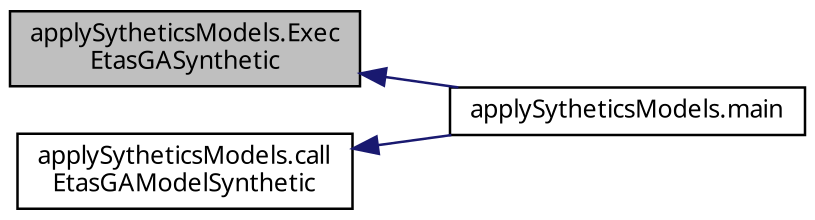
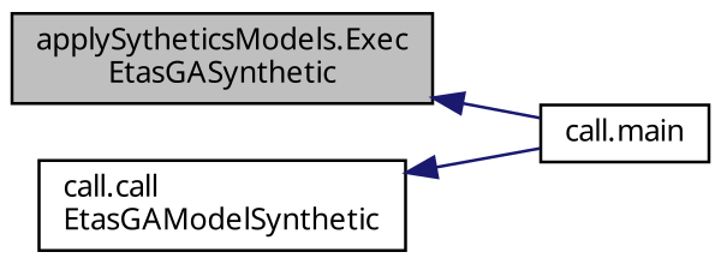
  digraph {
    fontname="Noto Sans"
    rankdir=LR
    node [color=black fillcolor=white fontname="Noto Sans" fontsize=10 shape=record style=filled]
    edge [color=midnightblue dir=back fontname="Noto Sans" fontsize=10 labelfontname=Helvetica labelfontsize=10 style=solid]
    n1 [fillcolor=grey75 fontcolor=black height=0.2 label="applySytheticsModels.Exec\lEtasGASynthetic" width=0.4]
-   n2 [height=0.2 label="applySytheticsModels.main" width=0.4]
-   n3 [height=0.2 label="applySytheticsModels.call\lEtasGAModelSynthetic" width=0.4]
+   n2 [height=0.2 label="call.main" width=0.4]
+   n3 [height=0.2 label="call.call\lEtasGAModelSynthetic" width=0.4]
    n1 -> n2
    n3 -> n2
  }
